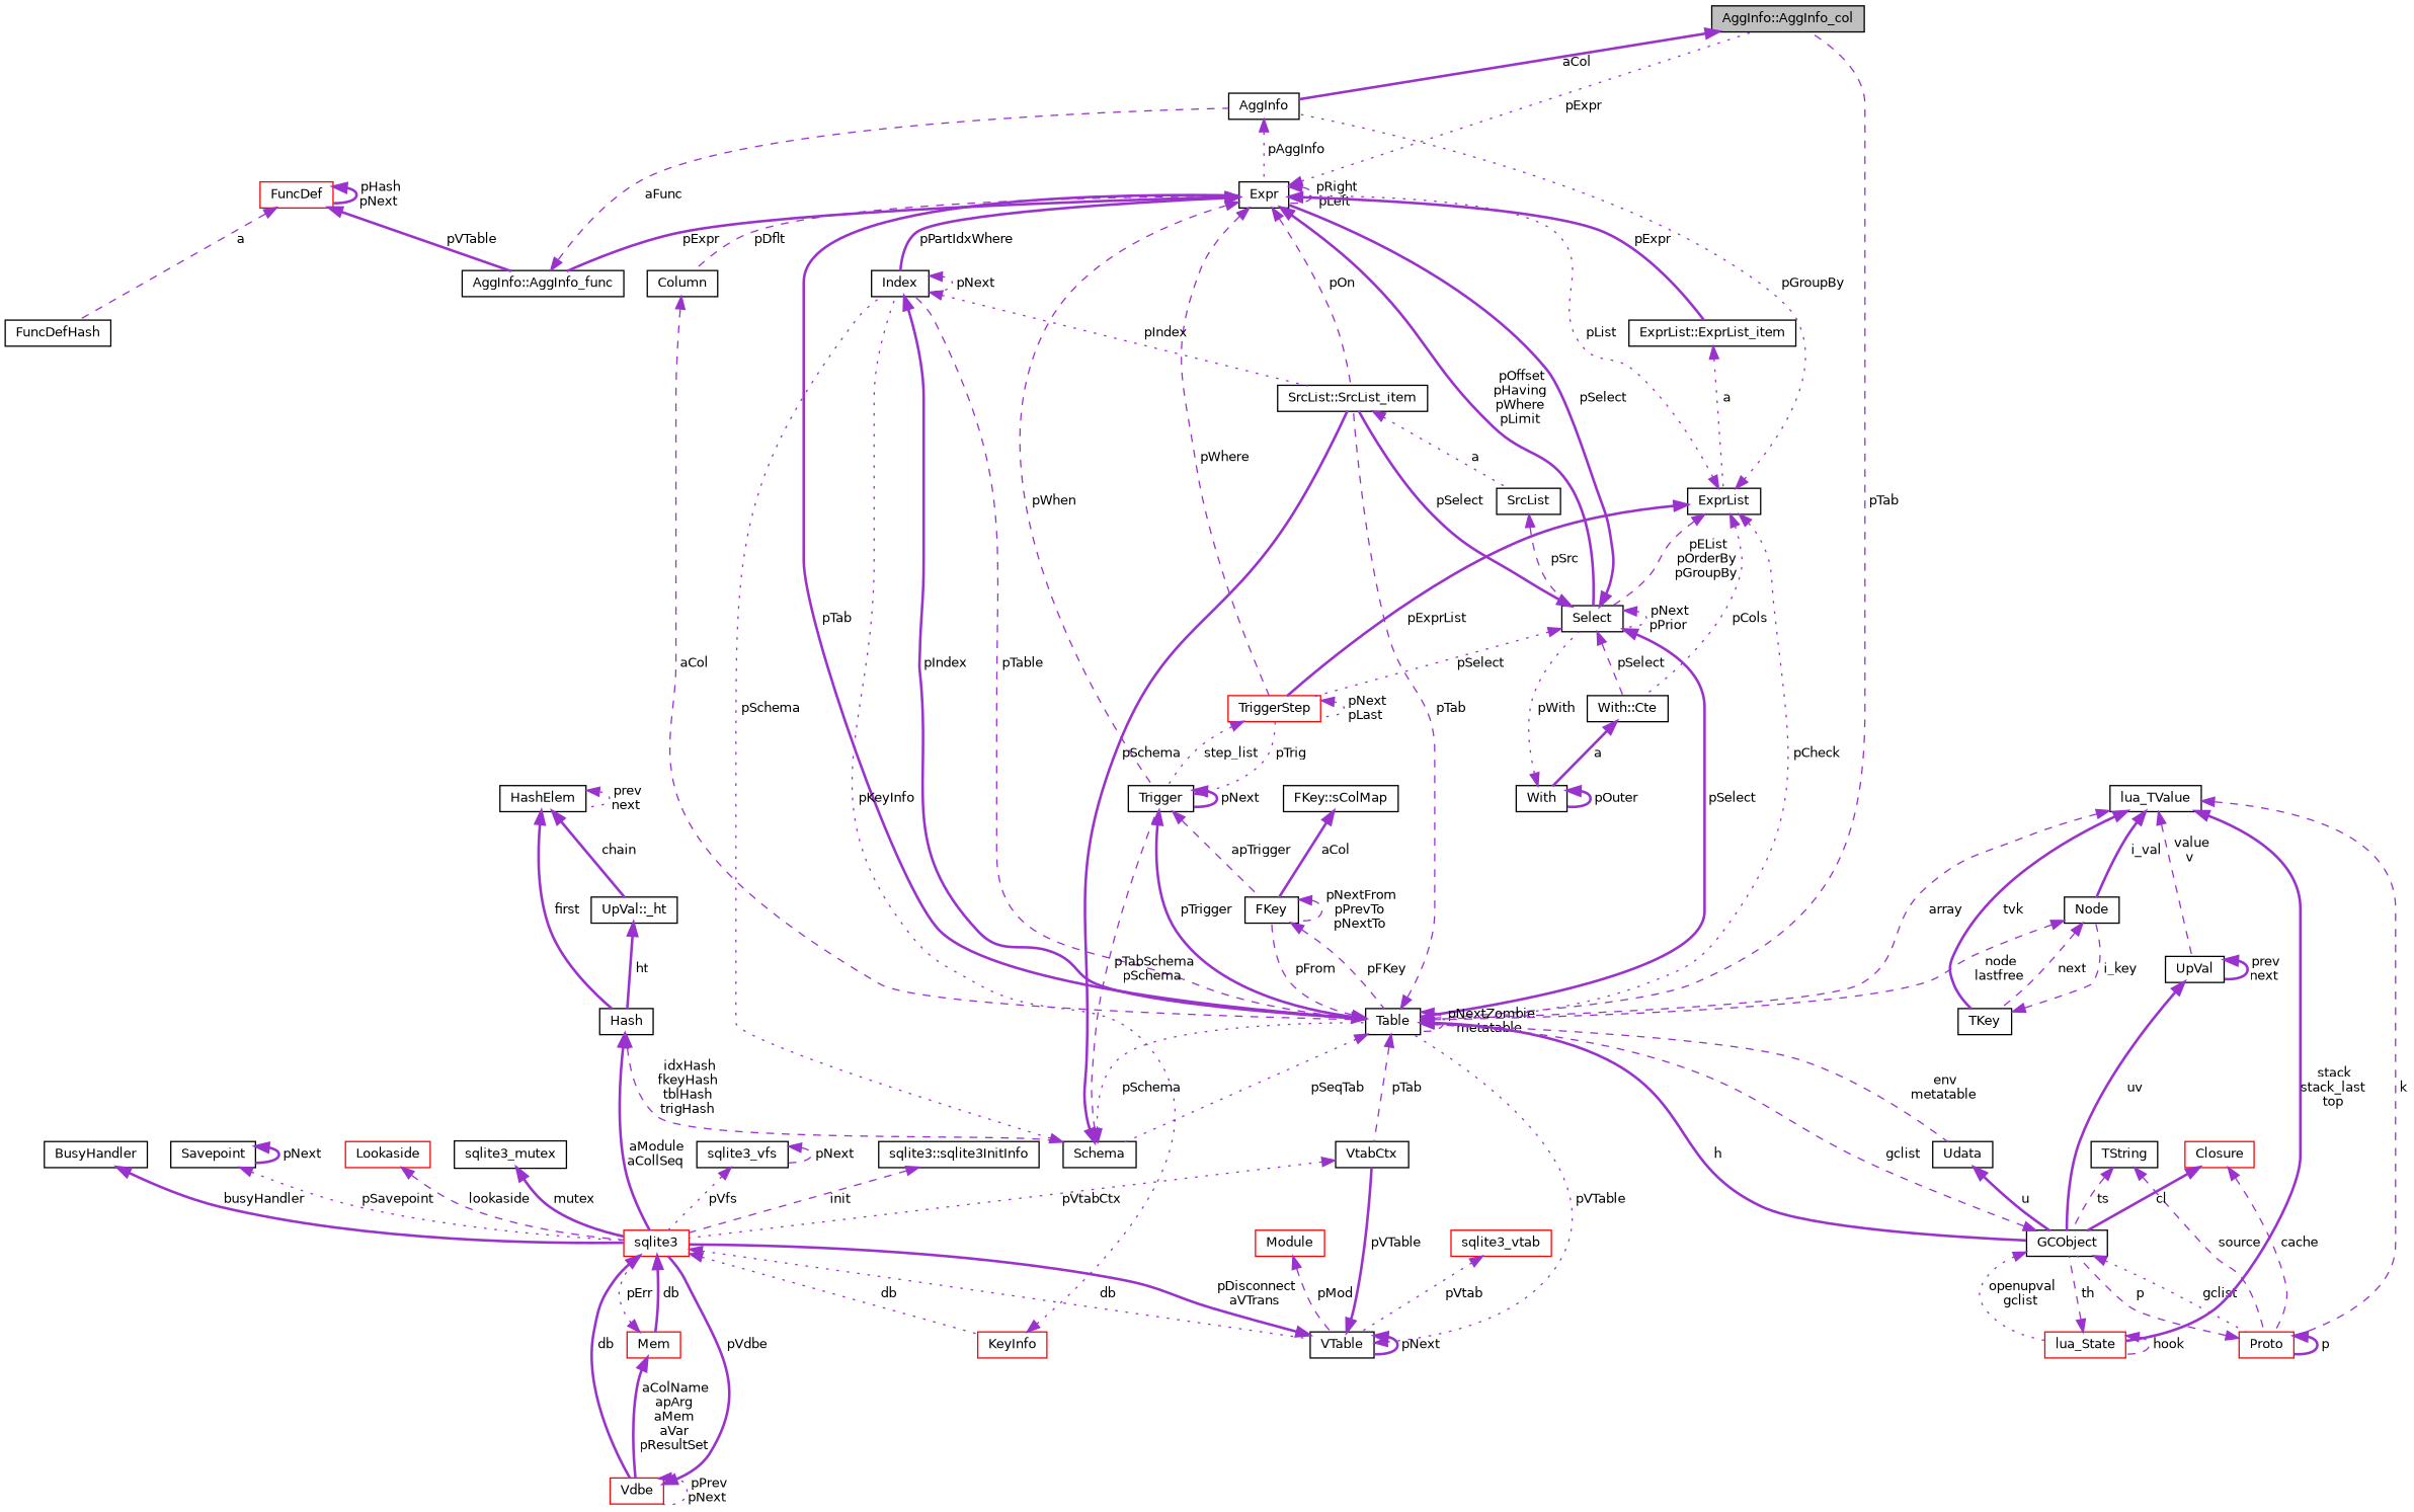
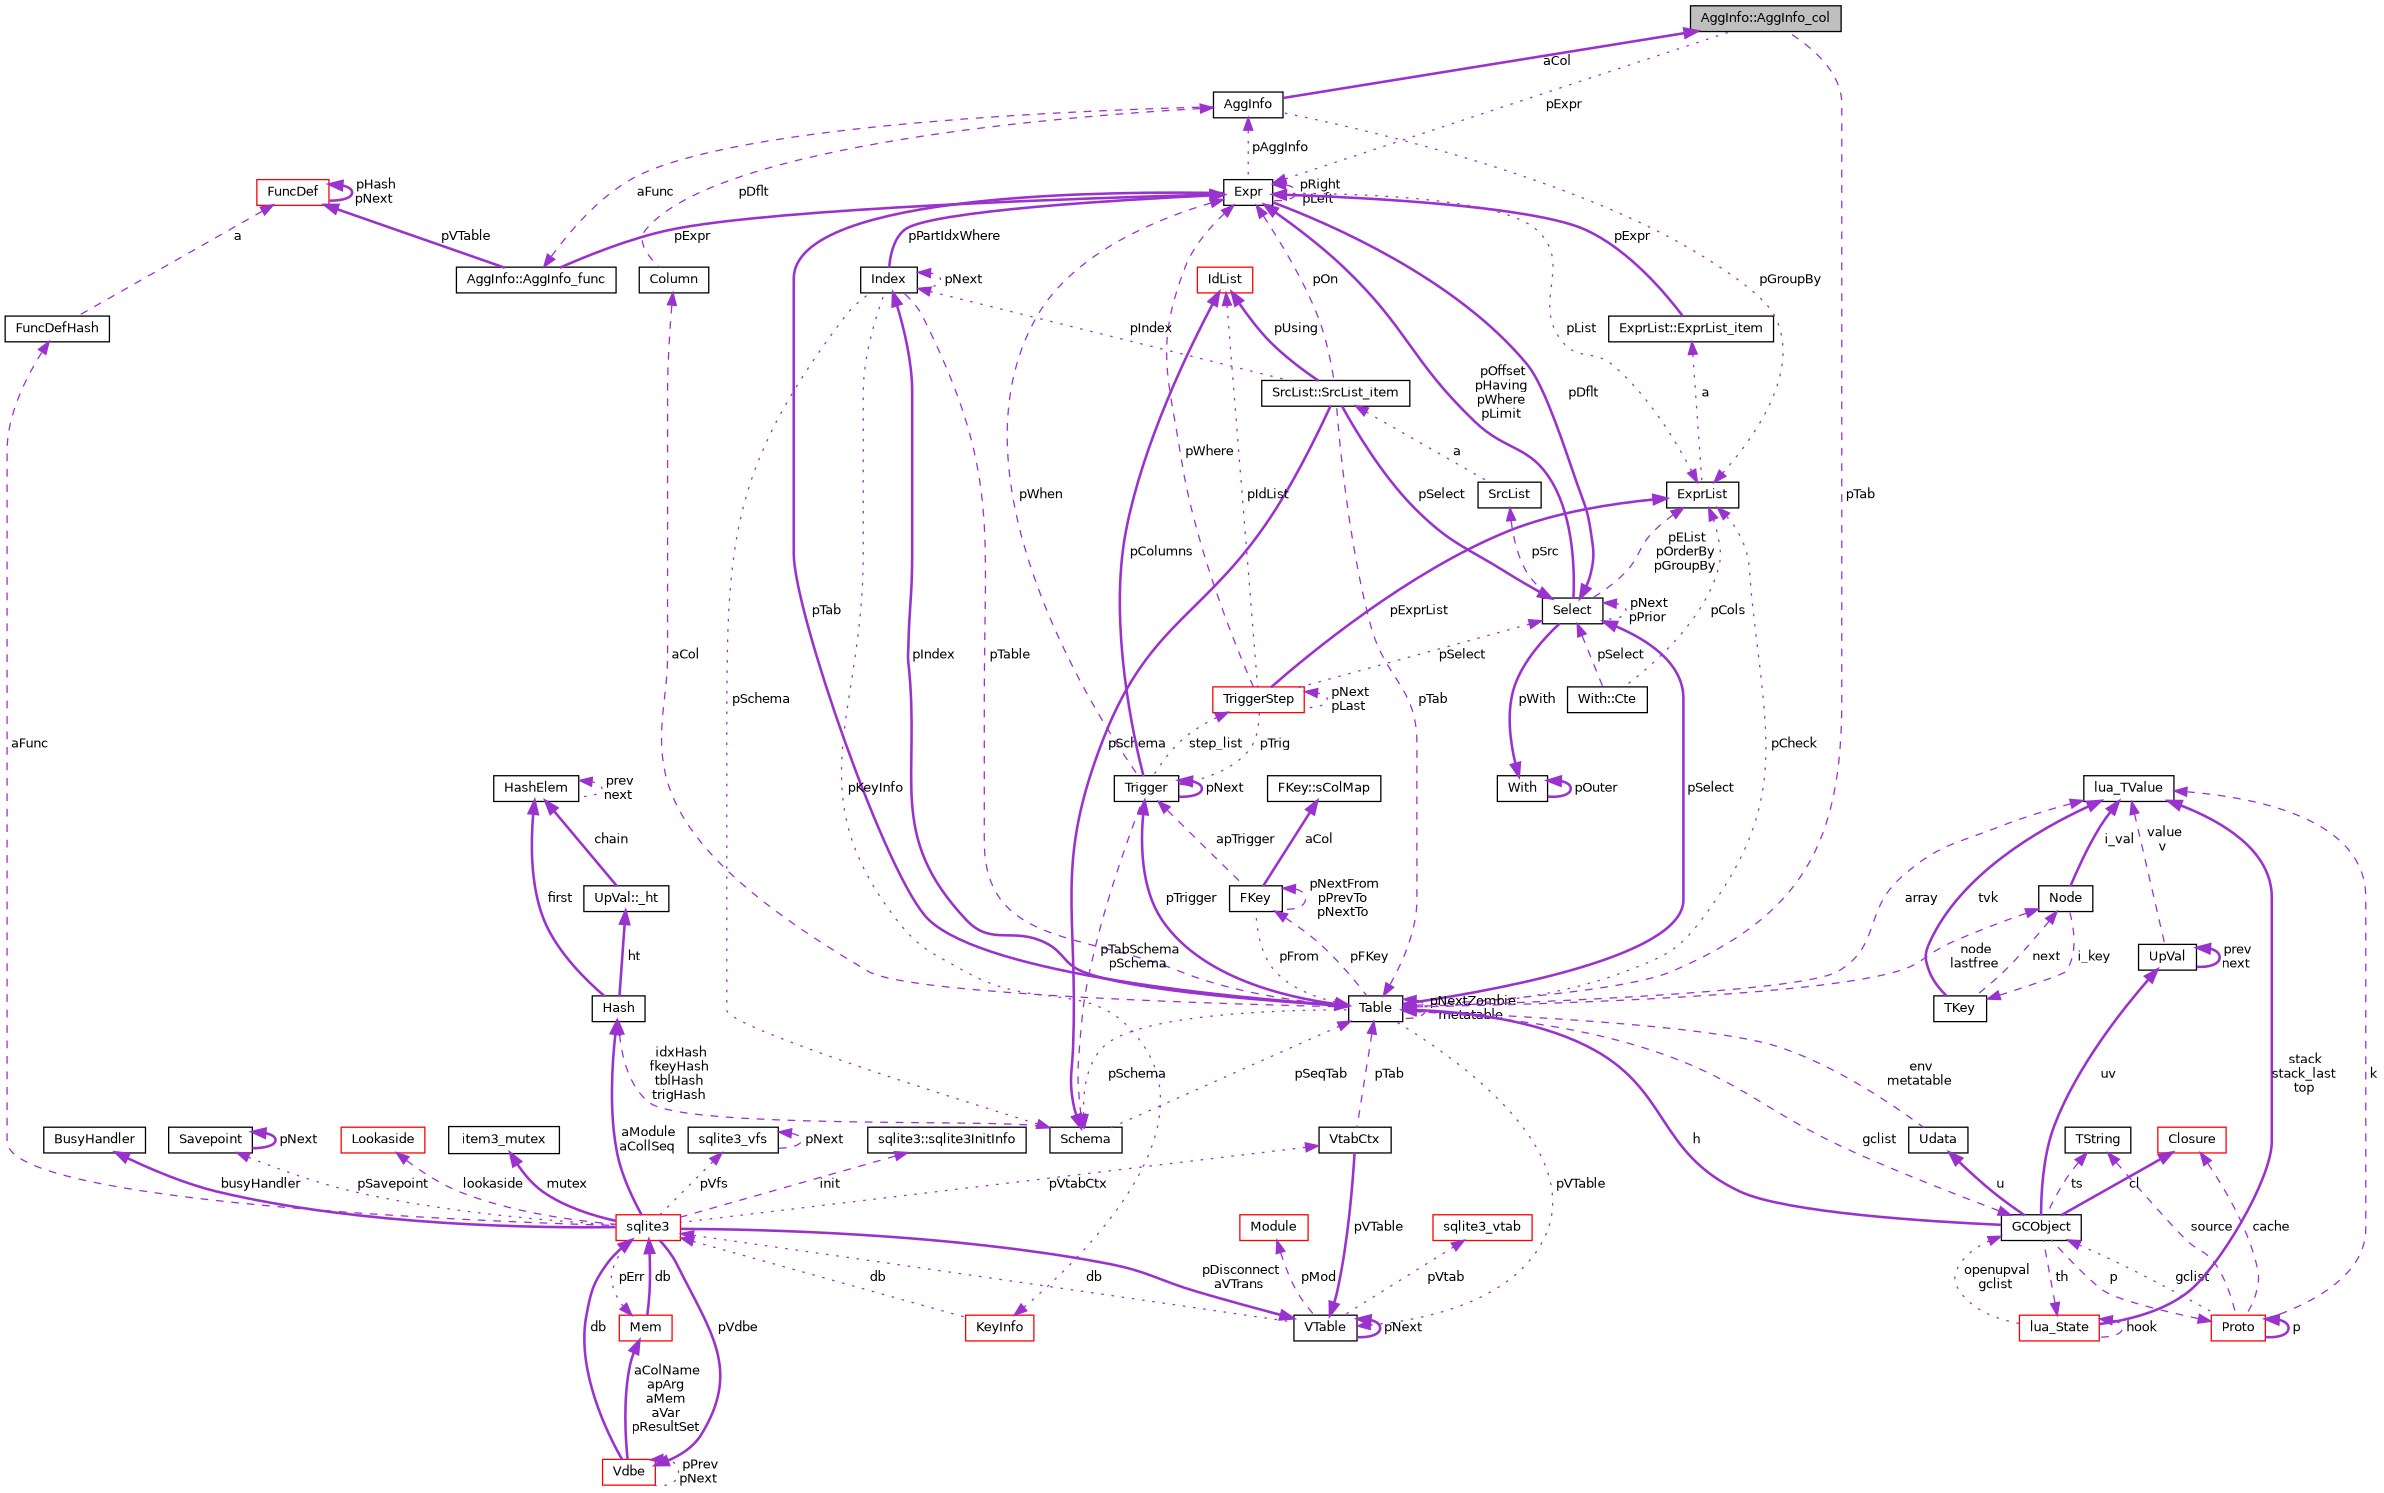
  digraph {
    node [color=black fillcolor=white fontname=Helvetica fontsize=10 shape=record style=filled]
    edge [color=darkorchid3 dir=back fontname=Helvetica fontsize=10 labelfontname=Helvetica labelfontsize=10 style=bold]
    n1 [fillcolor=grey75 fontcolor=black height=0.2 label="AggInfo::AggInfo_col" width=0.4]
    n2 [height=0.2 label=AggInfo width=0.4]
    n3 [height=0.2 label=Expr width=0.4]
    n4 [height=0.2 label="AggInfo::AggInfo_func" width=0.4]
    n5 [height=0.2 label="ExprList::ExprList_item" width=0.4]
    n6 [height=0.2 label=Column width=0.4]
    n7 [height=0.2 label=Trigger width=0.4]
    n8 [color=red height=0.2 label=TriggerStep width=0.4]
    n9 [height=0.2 label=Select width=0.4]
    n10 [height=0.2 label="SrcList::SrcList_item" width=0.4]
    n11 [height=0.2 label=Index width=0.4]
    n12 [height=0.2 label=ExprList width=0.4]
    n13 [height=0.2 label=Table width=0.4]
    n14 [height=0.2 label=FKey width=0.4]
    n15 [height=0.2 label="With::Cte" width=0.4]
    n16 [height=0.2 label=SrcList width=0.4]
    n17 [color=red height=0.2 label=FuncDef width=0.4]
    n18 [height=0.2 label=FuncDefHash width=0.4]
    n19 [color=red height=0.2 label=sqlite3 width=0.4]
    n20 [height=0.2 label=Schema width=0.4]
    n21 [height=0.2 label=VtabCtx width=0.4]
    n22 [height=0.2 label=GCObject width=0.4]
    n23 [height=0.2 label=Udata width=0.4]
    n24 [height=0.2 label=With width=0.4]
    n25 [color=red height=0.2 label=Proto width=0.4]
    n26 [color=red height=0.2 label=lua_State width=0.4]
    n27 [height=0.2 label="Node" width=0.4]
    n28 [height=0.2 label=TKey width=0.4]
    n29 [height=0.2 label=lua_TValue width=0.4]
    n30 [height=0.2 label=UpVal width=0.4]
    n31 [height=0.2 label=Hash width=0.4]
    n32 [color=red height=0.2 label=KeyInfo width=0.4]
    n33 [color=red height=0.2 label=Mem width=0.4]
    n34 [color=red height=0.2 label=Vdbe width=0.4]
    n35 [height=0.2 label=VTable width=0.4]
    n36 [height=0.2 label="UpVal::_ht" width=0.4]
    n37 [height=0.2 label=HashElem width=0.4]
    n38 [height=0.2 label="FKey::sColMap" width=0.4]
+   n39 [color=red height=0.2 label=IdList width=0.4]
    n40 [height=0.2 label=Savepoint width=0.4]
    n41 [color=red height=0.2 label=Lookaside width=0.4]
-   n42 [height=0.2 label=sqlite3_mutex width=0.4]
+   n42 [height=0.2 label=item3_mutex width=0.4]
    n43 [height=0.2 label=sqlite3_vfs width=0.4]
    n44 [height=0.2 label="sqlite3::sqlite3InitInfo" width=0.4]
    n45 [height=0.2 label=BusyHandler width=0.4]
    n46 [color=red height=0.2 label=Module width=0.4]
    n47 [color=red height=0.2 label=sqlite3_vtab width=0.4]
    n48 [height=0.2 label=TString width=0.4]
    n49 [color=red height=0.2 label=Closure width=0.4]
    n1 -> n2 [label=" aCol"]
    n2 -> n3 [label=" pAggInfo" style=dotted]
    n3 -> n1 [label=" pExpr" style=dotted]
    n3 -> n3 [label=" pRight\npLeft" style=dashed]
    n3 -> n4 [label=" pExpr"]
    n3 -> n5 [label=" pExpr"]
-   n3 -> n6 [label=" pDflt" style=dashed]
+   n2 -> n6 [label=" pDflt" style=dashed]
    n3 -> n7 [label=" pWhen" style=dashed]
    n3 -> n8 [label=" pWhere" style=dashed]
    n3 -> n9 [label=" pOffset\npHaving\npWhere\npLimit"]
    n3 -> n10 [label=" pOn" style=dashed]
    n3 -> n11 [label=" pPartIdxWhere"]
    n4 -> n2 [label=" aFunc" style=dashed]
    n5 -> n12 [label=" a" style=dotted]
    n6 -> n13 [label=" aCol" style=dashed]
    n7 -> n7 [label=" pNext"]
    n7 -> n8 [label=" pTrig" style=dotted]
    n7 -> n13 [label=" pTrigger"]
    n7 -> n14 [label=" apTrigger" style=dashed]
    n8 -> n7 [label=" step_list" style=dotted]
    n8 -> n8 [label=" pNext\npLast" style=dotted]
-   n9 -> n3 [label=" pSelect"]
+   n9 -> n3 [label=" pDflt"]
    n9 -> n8 [label=" pSelect" style=dotted]
    n9 -> n9 [label=" pNext\npPrior" style=dotted]
    n9 -> n10 [label=" pSelect"]
    n9 -> n13 [label=" pSelect"]
    n9 -> n15 [label=" pSelect" style=dashed]
    n10 -> n16 [label=" a" style=dotted]
    n11 -> n10 [label=" pIndex" style=dotted]
    n11 -> n11 [label=" pNext" style=dotted]
    n11 -> n13 [label=" pIndex"]
    n12 -> n2 [label=" pGroupBy" style=dotted]
    n12 -> n3 [label=" pList" style=dotted]
    n12 -> n8 [label=" pExprList"]
    n12 -> n9 [label=" pEList\npOrderBy\npGroupBy" style=dashed]
    n12 -> n13 [label=" pCheck" style=dotted]
    n12 -> n15 [label=" pCols" style=dotted]
    n13 -> n1 [label=" pTab" style=dashed]
    n13 -> n3 [label=" pTab"]
    n13 -> n10 [label=" pTab" style=dashed]
    n13 -> n11 [label=" pTable" style=dashed]
    n13 -> n13 [label=" pNextZombie\nmetatable" style=dashed]
-   n13 -> n14 [label=" pFrom" style=dashed]
+   n13 -> n14 [label=" pFrom" style=dotted]
    n13 -> n20 [label=" pSeqTab" style=dotted]
    n13 -> n21 [label=" pTab" style=dashed]
    n13 -> n22 [label=" h"]
    n13 -> n23 [label=" env\nmetatable" style=dashed]
    n14 -> n13 [label=" pFKey" style=dashed]
    n14 -> n14 [label=" pNextFrom\npPrevTo\npNextTo" style=dashed]
-   n15 -> n24 [label=" a"]
    n16 -> n9 [label=" pSrc" style=dashed]
    n17 -> n4 [label=" pVTable"]
    n17 -> n17 [label=" pHash\npNext"]
    n17 -> n18 [label=" a" style=dashed]
+   n18 -> n19 [label=" aFunc" style=dashed]
    n19 -> n32 [label=" db" style=dotted]
    n19 -> n33 [label=" db"]
    n19 -> n34 [label=" db"]
    n19 -> n35 [label=" db" style=dotted]
    n20 -> n7 [label=" pTabSchema\npSchema" style=dashed]
    n20 -> n10 [label=" pSchema"]
    n20 -> n11 [label=" pSchema" style=dotted]
    n20 -> n13 [label=" pSchema" style=dotted]
    n21 -> n19 [label=" pVtabCtx" style=dotted]
    n22 -> n13 [label=" gclist" style=dashed]
    n22 -> n25 [label=" gclist" style=dotted]
    n22 -> n26 [label=" openupval\ngclist" style=dotted]
    n23 -> n22 [label=" u"]
-   n24 -> n9 [label=" pWith" style=dotted]
+   n24 -> n9 [label=" pWith"]
    n24 -> n24 [label=" pOuter"]
    n25 -> n22 [label=" p" style=dashed]
    n25 -> n25 [label=" p"]
    n26 -> n22 [label=" th" style=dashed]
    n26 -> n26 [label=" hook" style=dashed]
    n27 -> n13 [label=" node\nlastfree" style=dashed]
    n27 -> n28 [label=" next" style=dashed]
    n28 -> n27 [label=" i_key" style=dashed]
    n29 -> n13 [label=" array" style=dashed]
    n29 -> n25 [label=" k" style=dashed]
    n29 -> n26 [label=" stack\nstack_last\ntop"]
    n29 -> n27 [label=" i_val"]
    n29 -> n28 [label=" tvk"]
    n29 -> n30 [label=" value\nv" style=dashed]
    n30 -> n22 [label=" uv"]
    n30 -> n30 [label=" prev\nnext"]
    n31 -> n19 [label=" aModule\naCollSeq"]
    n31 -> n20 [label=" idxHash\nfkeyHash\ntblHash\ntrigHash" style=dashed]
    n32 -> n11 [label=" pKeyInfo" style=dotted]
    n33 -> n19 [label=" pErr" style=dotted]
    n33 -> n34 [label=" aColName\napArg\naMem\naVar\npResultSet"]
    n34 -> n19 [label=" pVdbe"]
    n34 -> n34 [label=" pPrev\npNext" style=dotted]
    n35 -> n13 [label=" pVTable" style=dotted]
    n35 -> n19 [label=" pDisconnect\naVTrans"]
    n35 -> n21 [label=" pVTable"]
    n35 -> n35 [label=" pNext"]
    n36 -> n31 [label=" ht"]
    n37 -> n31 [label=" first"]
    n37 -> n36 [label=" chain"]
    n37 -> n37 [label=" prev\nnext" style=dotted]
    n38 -> n14 [label=" aCol"]
+   n39 -> n7 [label=" pColumns"]
+   n39 -> n8 [label=" pIdList" style=dotted]
+   n39 -> n10 [label=" pUsing"]
    n40 -> n19 [label=" pSavepoint" style=dotted]
    n40 -> n40 [label=" pNext"]
    n41 -> n19 [label=" lookaside" style=dashed]
    n42 -> n19 [label=" mutex"]
    n43 -> n19 [label=" pVfs" style=dotted]
    n43 -> n43 [label=" pNext" style=dashed]
    n44 -> n19 [label=" init" style=dashed]
    n45 -> n19 [label=" busyHandler"]
    n46 -> n35 [label=" pMod" style=dashed]
    n47 -> n35 [label=" pVtab" style=dotted]
    n48 -> n22 [label=" ts" style=dashed]
    n48 -> n25 [label=" source" style=dashed]
    n49 -> n22 [label=" cl"]
    n49 -> n25 [label=" cache" style=dashed]
  }
